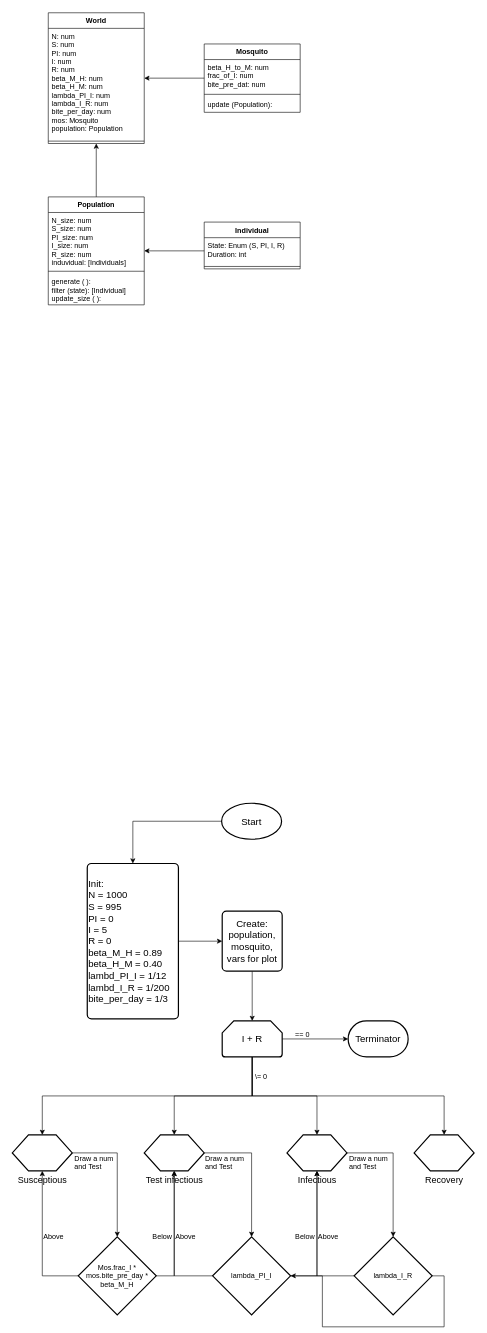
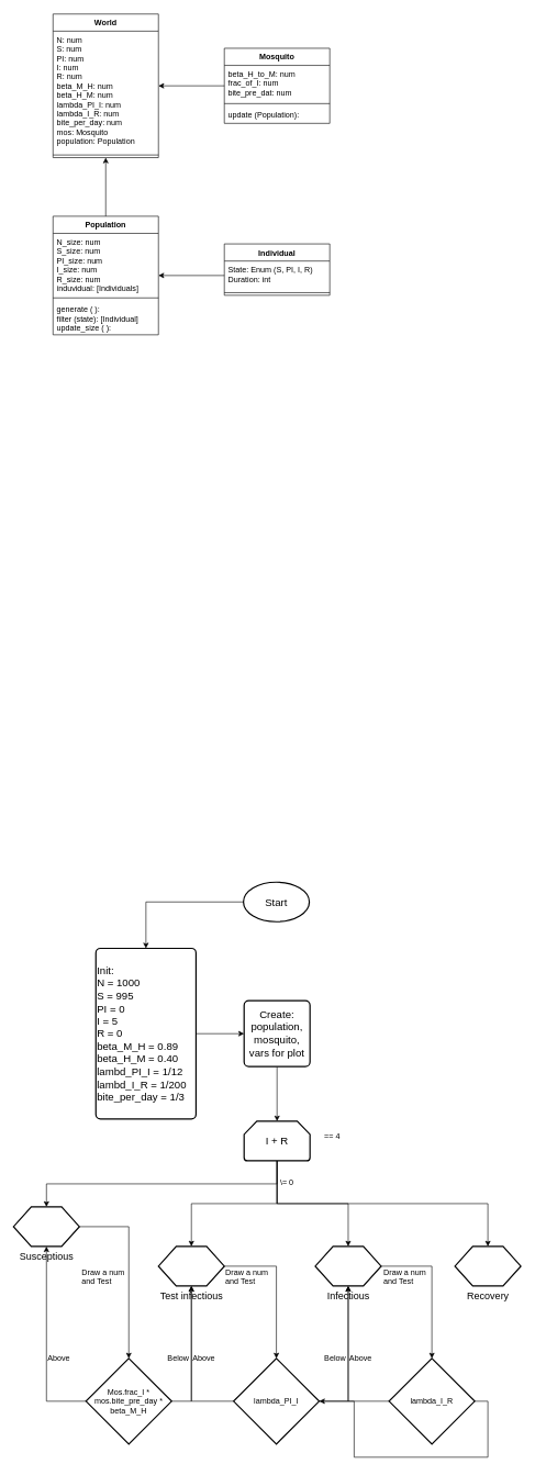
  <mxCell id="0" />
  <mxCell id="1" parent="0" />
  <mxCell id="2" value="Individual" style="swimlane;fontStyle=1;align=center;verticalAlign=top;childLayout=stackLayout;horizontal=1;startSize=26;horizontalStack=0;resizeParent=1;resizeParentMax=0;resizeLast=0;collapsible=1;marginBottom=0;" vertex="1" parent="1"><mxGeometry x="340" y="369" width="160" height="78" as="geometry" /></mxCell>
  <mxCell id="3" value="State: Enum (S, PI, I, R)&#10;Duration: int" style="text;strokeColor=none;fillColor=none;align=left;verticalAlign=top;spacingLeft=4;spacingRight=4;overflow=hidden;rotatable=0;points=[[0,0.5],[1,0.5]];portConstraint=eastwest;" vertex="1" parent="2"><mxGeometry y="26" width="160" height="44" as="geometry" /></mxCell>
  <mxCell id="4" value="" style="line;strokeWidth=1;fillColor=none;align=left;verticalAlign=middle;spacingTop=-1;spacingLeft=3;spacingRight=3;rotatable=0;labelPosition=right;points=[];portConstraint=eastwest;" vertex="1" parent="2"><mxGeometry y="70" width="160" height="8" as="geometry" /></mxCell>
  <mxCell id="5" style="edgeStyle=orthogonalEdgeStyle;rounded=0;orthogonalLoop=1;jettySize=auto;html=1;" edge="1" parent="1" source="6" target="15"><mxGeometry relative="1" as="geometry" /></mxCell>
  <mxCell id="6" value="Population" style="swimlane;fontStyle=1;align=center;verticalAlign=top;childLayout=stackLayout;horizontal=1;startSize=26;horizontalStack=0;resizeParent=1;resizeParentMax=0;resizeLast=0;collapsible=1;marginBottom=0;" vertex="1" parent="1"><mxGeometry x="80" y="327" width="160" height="180" as="geometry" /></mxCell>
  <mxCell id="7" value="N_size: num&#10;S_size: num&#10;PI_size: num&#10;I_size: num&#10;R_size: num&#10;induvidual: [Individuals]" style="text;strokeColor=none;fillColor=none;align=left;verticalAlign=top;spacingLeft=4;spacingRight=4;overflow=hidden;rotatable=0;points=[[0,0.5],[1,0.5]];portConstraint=eastwest;" vertex="1" parent="6"><mxGeometry y="26" width="160" height="94" as="geometry" /></mxCell>
  <mxCell id="8" value="" style="line;strokeWidth=1;fillColor=none;align=left;verticalAlign=middle;spacingTop=-1;spacingLeft=3;spacingRight=3;rotatable=0;labelPosition=right;points=[];portConstraint=eastwest;" vertex="1" parent="6"><mxGeometry y="120" width="160" height="8" as="geometry" /></mxCell>
  <mxCell id="9" value="generate ( ):&#10;filter (state): [Individual]&#10;update_size ( ):" style="text;strokeColor=none;fillColor=none;align=left;verticalAlign=top;spacingLeft=4;spacingRight=4;overflow=hidden;rotatable=0;points=[[0,0.5],[1,0.5]];portConstraint=eastwest;" vertex="1" parent="6"><mxGeometry y="128" width="160" height="52" as="geometry" /></mxCell>
  <mxCell id="10" style="edgeStyle=orthogonalEdgeStyle;rounded=0;orthogonalLoop=1;jettySize=auto;html=1;" edge="1" parent="1" source="11" target="15"><mxGeometry relative="1" as="geometry" /></mxCell>
  <mxCell id="11" value="Mosquito" style="swimlane;fontStyle=1;align=center;verticalAlign=top;childLayout=stackLayout;horizontal=1;startSize=26;horizontalStack=0;resizeParent=1;resizeParentMax=0;resizeLast=0;collapsible=1;marginBottom=0;" vertex="1" parent="1"><mxGeometry x="340" y="72" width="160" height="114" as="geometry" /></mxCell>
  <mxCell id="12" value="beta_H_to_M: num&#10;frac_of_I: num&#10;bite_pre_dat: num" style="text;strokeColor=none;fillColor=none;align=left;verticalAlign=top;spacingLeft=4;spacingRight=4;overflow=hidden;rotatable=0;points=[[0,0.5],[1,0.5]];portConstraint=eastwest;" vertex="1" parent="11"><mxGeometry y="26" width="160" height="54" as="geometry" /></mxCell>
  <mxCell id="13" value="" style="line;strokeWidth=1;fillColor=none;align=left;verticalAlign=middle;spacingTop=-1;spacingLeft=3;spacingRight=3;rotatable=0;labelPosition=right;points=[];portConstraint=eastwest;" vertex="1" parent="11"><mxGeometry y="80" width="160" height="8" as="geometry" /></mxCell>
  <mxCell id="14" value="update (Population):" style="text;strokeColor=none;fillColor=none;align=left;verticalAlign=top;spacingLeft=4;spacingRight=4;overflow=hidden;rotatable=0;points=[[0,0.5],[1,0.5]];portConstraint=eastwest;" vertex="1" parent="11"><mxGeometry y="88" width="160" height="26" as="geometry" /></mxCell>
  <mxCell id="15" value="World" style="swimlane;fontStyle=1;align=center;verticalAlign=top;childLayout=stackLayout;horizontal=1;startSize=26;horizontalStack=0;resizeParent=1;resizeParentMax=0;resizeLast=0;collapsible=1;marginBottom=0;" vertex="1" parent="1"><mxGeometry x="80" y="20" width="160" height="218" as="geometry" /></mxCell>
  <mxCell id="16" value="N: num&#10;S: num&#10;PI: num&#10;I: num&#10;R: num&#10;beta_M_H: num&#10;beta_H_M: num&#10;lambda_PI_I: num&#10;lambda_I_R: num&#10;bite_per_day: num&#10;mos: Mosquito&#10;population: Population&#10;" style="text;strokeColor=none;fillColor=none;align=left;verticalAlign=top;spacingLeft=4;spacingRight=4;overflow=hidden;rotatable=0;points=[[0,0.5],[1,0.5]];portConstraint=eastwest;" vertex="1" parent="15"><mxGeometry y="26" width="160" height="184" as="geometry" /></mxCell>
  <mxCell id="17" value="" style="line;strokeWidth=1;fillColor=none;align=left;verticalAlign=middle;spacingTop=-1;spacingLeft=3;spacingRight=3;rotatable=0;labelPosition=right;points=[];portConstraint=eastwest;" vertex="1" parent="15"><mxGeometry y="210" width="160" height="8" as="geometry" /></mxCell>
  <mxCell id="18" style="edgeStyle=orthogonalEdgeStyle;rounded=0;orthogonalLoop=1;jettySize=auto;html=1;" edge="1" parent="1" source="3" target="6"><mxGeometry relative="1" as="geometry" /></mxCell>
  <mxCell id="19" style="edgeStyle=orthogonalEdgeStyle;rounded=0;orthogonalLoop=1;jettySize=auto;html=1;" edge="1" parent="1" source="20" target="57"><mxGeometry relative="1" as="geometry" /></mxCell>
  <mxCell id="20" value="&lt;font style=&quot;font-size: 16px&quot;&gt;Start&lt;/font&gt;" style="strokeWidth=2;html=1;shape=mxgraph.flowchart.start_1;whiteSpace=wrap;" vertex="1" parent="1"><mxGeometry x="369" y="1338" width="100" height="60" as="geometry" /></mxCell>
  <mxCell id="21" style="edgeStyle=orthogonalEdgeStyle;rounded=0;orthogonalLoop=1;jettySize=auto;html=1;" edge="1" parent="1" source="22" target="52"><mxGeometry relative="1" as="geometry" /></mxCell>
  <mxCell id="22" value="&lt;font style=&quot;font-size: 16px&quot;&gt;Create:&lt;br&gt;population,&lt;br&gt;mosquito,&lt;br&gt;vars for plot&lt;/font&gt;" style="rounded=1;whiteSpace=wrap;html=1;absoluteArcSize=1;arcSize=14;strokeWidth=2;" vertex="1" parent="1"><mxGeometry x="370" y="1518" width="100" height="100" as="geometry" /></mxCell>
  <mxCell id="23" style="edgeStyle=orthogonalEdgeStyle;rounded=0;orthogonalLoop=1;jettySize=auto;html=1;exitX=1;exitY=0.5;exitDx=0;exitDy=0;exitPerimeter=0;" edge="1" parent="1" source="25" target="39"><mxGeometry relative="1" as="geometry" /></mxCell>
  <mxCell id="24" style="edgeStyle=orthogonalEdgeStyle;rounded=0;orthogonalLoop=1;jettySize=auto;html=1;exitX=0;exitY=0.5;exitDx=0;exitDy=0;exitPerimeter=0;" edge="1" parent="1" source="25" target="37"><mxGeometry relative="1" as="geometry" /></mxCell>
  <mxCell id="25" value="Mos.frac_I * mos.bite_pre_day * beta_M_H" style="strokeWidth=2;html=1;shape=mxgraph.flowchart.decision;whiteSpace=wrap;" vertex="1" parent="1"><mxGeometry x="130" y="2061" width="130" height="130" as="geometry" /></mxCell>
  <mxCell id="26" style="edgeStyle=orthogonalEdgeStyle;rounded=0;orthogonalLoop=1;jettySize=auto;html=1;exitX=1;exitY=0.5;exitDx=0;exitDy=0;exitPerimeter=0;" edge="1" parent="1" source="28" target="41"><mxGeometry relative="1" as="geometry" /></mxCell>
  <mxCell id="27" style="edgeStyle=orthogonalEdgeStyle;rounded=0;orthogonalLoop=1;jettySize=auto;html=1;" edge="1" parent="1" source="28" target="39"><mxGeometry relative="1" as="geometry" /></mxCell>
  <mxCell id="28" value="lambda_PI_I" style="strokeWidth=2;html=1;shape=mxgraph.flowchart.decision;whiteSpace=wrap;" vertex="1" parent="1"><mxGeometry x="354" y="2061" width="130" height="130" as="geometry" /></mxCell>
  <mxCell id="29" style="edgeStyle=orthogonalEdgeStyle;rounded=0;orthogonalLoop=1;jettySize=auto;html=1;exitX=1;exitY=0.5;exitDx=0;exitDy=0;exitPerimeter=0;" edge="1" parent="1" source="31" target="28"><mxGeometry relative="1" as="geometry" /></mxCell>
  <mxCell id="30" style="edgeStyle=orthogonalEdgeStyle;rounded=0;orthogonalLoop=1;jettySize=auto;html=1;exitX=0;exitY=0.5;exitDx=0;exitDy=0;exitPerimeter=0;" edge="1" parent="1" source="31" target="41"><mxGeometry relative="1" as="geometry" /></mxCell>
  <mxCell id="31" value="lambda_I_R" style="strokeWidth=2;html=1;shape=mxgraph.flowchart.decision;whiteSpace=wrap;" vertex="1" parent="1"><mxGeometry x="590" y="2061" width="130" height="130" as="geometry" /></mxCell>
  <mxCell id="32" style="edgeStyle=orthogonalEdgeStyle;rounded=0;orthogonalLoop=1;jettySize=auto;html=1;exitX=0.5;exitY=1;exitDx=0;exitDy=0;exitPerimeter=0;" edge="1" parent="1" source="52" target="39"><mxGeometry relative="1" as="geometry"><mxPoint x="370" y="1781.176" as="sourcePoint" /></mxGeometry></mxCell>
  <mxCell id="33" style="edgeStyle=orthogonalEdgeStyle;rounded=0;orthogonalLoop=1;jettySize=auto;html=1;exitX=0.5;exitY=1;exitDx=0;exitDy=0;exitPerimeter=0;" edge="1" parent="1" source="52" target="41"><mxGeometry relative="1" as="geometry"><mxPoint x="470" y="1781.176" as="sourcePoint" /></mxGeometry></mxCell>
  <mxCell id="34" style="edgeStyle=orthogonalEdgeStyle;rounded=0;orthogonalLoop=1;jettySize=auto;html=1;exitX=0.5;exitY=1;exitDx=0;exitDy=0;exitPerimeter=0;" edge="1" parent="1" source="52" target="37"><mxGeometry relative="1" as="geometry"><mxPoint x="370" y="1781.176" as="sourcePoint" /></mxGeometry></mxCell>
  <mxCell id="35" style="edgeStyle=orthogonalEdgeStyle;rounded=0;orthogonalLoop=1;jettySize=auto;html=1;exitX=0.5;exitY=1;exitDx=0;exitDy=0;exitPerimeter=0;" edge="1" parent="1" source="52" target="42"><mxGeometry relative="1" as="geometry"><mxPoint x="470" y="1781.176" as="sourcePoint" /></mxGeometry></mxCell>
  <mxCell id="36" style="edgeStyle=orthogonalEdgeStyle;rounded=0;orthogonalLoop=1;jettySize=auto;html=1;entryX=0.5;entryY=0;entryDx=0;entryDy=0;entryPerimeter=0;exitX=1;exitY=0.5;exitDx=0;exitDy=0;" edge="1" parent="1" source="37" target="25"><mxGeometry relative="1" as="geometry" /></mxCell>
- <mxCell id="37" value="&lt;font style=&quot;font-size: 15px&quot;&gt;Susceptious&lt;/font&gt;" style="verticalLabelPosition=bottom;verticalAlign=top;html=1;strokeWidth=2;shape=hexagon;perimeter=hexagonPerimeter2;arcSize=6;size=0.27;" vertex="1" parent="1"><mxGeometry x="20" y="1891" width="100" height="60" as="geometry" /></mxCell>
+ <mxCell id="37" value="&lt;font style=&quot;font-size: 15px&quot;&gt;Susceptious&lt;/font&gt;" style="verticalLabelPosition=bottom;verticalAlign=top;html=1;strokeWidth=2;shape=hexagon;perimeter=hexagonPerimeter2;arcSize=6;size=0.27;" vertex="1" parent="1"><mxGeometry x="20" y="1831" width="100" height="60" as="geometry" /></mxCell>
  <mxCell id="38" style="edgeStyle=orthogonalEdgeStyle;rounded=0;orthogonalLoop=1;jettySize=auto;html=1;entryX=0.5;entryY=0;entryDx=0;entryDy=0;entryPerimeter=0;" edge="1" parent="1" source="39" target="28"><mxGeometry relative="1" as="geometry" /></mxCell>
  <mxCell id="39" value="&lt;font style=&quot;font-size: 15px&quot;&gt;Test infectious&lt;/font&gt;" style="verticalLabelPosition=bottom;verticalAlign=top;html=1;strokeWidth=2;shape=hexagon;perimeter=hexagonPerimeter2;arcSize=6;size=0.27;" vertex="1" parent="1"><mxGeometry x="240" y="1891" width="100" height="60" as="geometry" /></mxCell>
  <mxCell id="40" style="edgeStyle=orthogonalEdgeStyle;rounded=0;orthogonalLoop=1;jettySize=auto;html=1;entryX=0.5;entryY=0;entryDx=0;entryDy=0;entryPerimeter=0;exitX=1;exitY=0.5;exitDx=0;exitDy=0;" edge="1" parent="1" source="41" target="31"><mxGeometry relative="1" as="geometry" /></mxCell>
  <mxCell id="41" value="&lt;font style=&quot;font-size: 15px&quot;&gt;Infectious&lt;/font&gt;" style="verticalLabelPosition=bottom;verticalAlign=top;html=1;strokeWidth=2;shape=hexagon;perimeter=hexagonPerimeter2;arcSize=6;size=0.27;" vertex="1" parent="1"><mxGeometry x="478" y="1891" width="100" height="60" as="geometry" /></mxCell>
  <mxCell id="42" value="&lt;font style=&quot;font-size: 15px&quot;&gt;Recovery&lt;/font&gt;" style="verticalLabelPosition=bottom;verticalAlign=top;html=1;strokeWidth=2;shape=hexagon;perimeter=hexagonPerimeter2;arcSize=6;size=0.27;" vertex="1" parent="1"><mxGeometry x="690" y="1891" width="100" height="60" as="geometry" /></mxCell>
  <mxCell id="43" value="Below" style="text;html=1;resizable=0;points=[];autosize=1;align=left;verticalAlign=top;spacingTop=-4;" vertex="1" parent="1"><mxGeometry x="490" y="2051" width="50" height="20" as="geometry" /></mxCell>
  <mxCell id="44" value="Above" style="text;html=1;resizable=0;points=[];autosize=1;align=left;verticalAlign=top;spacingTop=-4;" vertex="1" parent="1"><mxGeometry x="528" y="2051" width="50" height="20" as="geometry" /></mxCell>
  <mxCell id="45" value="Below" style="text;html=1;resizable=0;points=[];autosize=1;align=left;verticalAlign=top;spacingTop=-4;" vertex="1" parent="1"><mxGeometry x="252" y="2051" width="50" height="20" as="geometry" /></mxCell>
  <mxCell id="46" value="Above" style="text;html=1;resizable=0;points=[];autosize=1;align=left;verticalAlign=top;spacingTop=-4;" vertex="1" parent="1"><mxGeometry x="290" y="2051" width="50" height="20" as="geometry" /></mxCell>
  <mxCell id="47" value="Above" style="text;html=1;resizable=0;points=[];autosize=1;align=left;verticalAlign=top;spacingTop=-4;" vertex="1" parent="1"><mxGeometry x="70" y="2051" width="50" height="20" as="geometry" /></mxCell>
  <mxCell id="48" value="Draw a num&lt;br&gt;and Test" style="text;html=1;resizable=0;points=[];autosize=1;align=left;verticalAlign=top;spacingTop=-4;" vertex="1" parent="1"><mxGeometry x="122" y="1921" width="80" height="30" as="geometry" /></mxCell>
  <mxCell id="49" value="Draw a num&lt;br&gt;and Test" style="text;html=1;resizable=0;points=[];autosize=1;align=left;verticalAlign=top;spacingTop=-4;" vertex="1" parent="1"><mxGeometry x="340" y="1921" width="80" height="30" as="geometry" /></mxCell>
  <mxCell id="50" value="Draw a num&lt;br&gt;and Test" style="text;html=1;resizable=0;points=[];autosize=1;align=left;verticalAlign=top;spacingTop=-4;" vertex="1" parent="1"><mxGeometry x="580" y="1921" width="80" height="30" as="geometry" /></mxCell>
- <mxCell id="51" style="edgeStyle=orthogonalEdgeStyle;rounded=0;orthogonalLoop=1;jettySize=auto;html=1;" edge="1" parent="1" source="52" target="54"><mxGeometry relative="1" as="geometry" /></mxCell>
  <mxCell id="52" value="&lt;font style=&quot;font-size: 16px&quot;&gt;I + R&lt;/font&gt;" style="strokeWidth=2;html=1;shape=mxgraph.flowchart.loop_limit;whiteSpace=wrap;" vertex="1" parent="1"><mxGeometry x="370" y="1701" width="100" height="60" as="geometry" /></mxCell>
  <mxCell id="53" value="\= 0" style="text;html=1;resizable=0;points=[];autosize=1;align=left;verticalAlign=top;spacingTop=-4;" vertex="1" parent="1"><mxGeometry x="422.5" y="1784" width="40" height="20" as="geometry" /></mxCell>
- <mxCell id="54" value="&lt;font style=&quot;font-size: 16px&quot;&gt;Terminator&lt;/font&gt;" style="strokeWidth=2;html=1;shape=mxgraph.flowchart.terminator;whiteSpace=wrap;" vertex="1" parent="1"><mxGeometry x="580" y="1701" width="100" height="60" as="geometry" /></mxCell>
- <mxCell id="55" value="== 0" style="text;html=1;resizable=0;points=[];autosize=1;align=left;verticalAlign=top;spacingTop=-4;" vertex="1" parent="1"><mxGeometry x="490" y="1715" width="40" height="20" as="geometry" /></mxCell>
+ <mxCell id="55" value="== 4" style="text;html=1;resizable=0;points=[];autosize=1;align=left;verticalAlign=top;spacingTop=-4;" vertex="1" parent="1"><mxGeometry x="490" y="1715" width="40" height="20" as="geometry" /></mxCell>
  <mxCell id="56" style="edgeStyle=orthogonalEdgeStyle;rounded=0;orthogonalLoop=1;jettySize=auto;html=1;" edge="1" parent="1" source="57" target="22"><mxGeometry relative="1" as="geometry" /></mxCell>
  <mxCell id="57" value="&lt;span style=&quot;font-size: 16px ; white-space: normal&quot;&gt;Init:&lt;/span&gt;&lt;br style=&quot;font-size: 16px ; white-space: normal&quot;&gt;&lt;span style=&quot;font-size: 16px ; white-space: normal&quot;&gt;N = 1000&lt;/span&gt;&lt;br style=&quot;font-size: 16px ; white-space: normal&quot;&gt;&lt;span style=&quot;font-size: 16px ; white-space: normal&quot;&gt;S = 995&lt;/span&gt;&lt;br style=&quot;font-size: 16px ; white-space: normal&quot;&gt;&lt;span style=&quot;font-size: 16px ; white-space: normal&quot;&gt;PI = 0&lt;/span&gt;&lt;br style=&quot;font-size: 16px ; white-space: normal&quot;&gt;&lt;span style=&quot;font-size: 16px ; white-space: normal&quot;&gt;I = 5&lt;/span&gt;&lt;br style=&quot;font-size: 16px ; white-space: normal&quot;&gt;&lt;span style=&quot;font-size: 16px ; white-space: normal&quot;&gt;R = 0&lt;/span&gt;&lt;br style=&quot;font-size: 16px ; white-space: normal&quot;&gt;&lt;span style=&quot;font-size: 16px ; white-space: normal&quot;&gt;beta_M_H = 0.89&lt;/span&gt;&lt;br style=&quot;font-size: 16px ; white-space: normal&quot;&gt;&lt;span style=&quot;font-size: 16px ; white-space: normal&quot;&gt;beta_H_M = 0.40&lt;/span&gt;&lt;br style=&quot;font-size: 16px ; white-space: normal&quot;&gt;&lt;span style=&quot;font-size: 16px ; white-space: normal&quot;&gt;lambd_PI_I = 1/12&lt;/span&gt;&lt;br style=&quot;font-size: 16px ; white-space: normal&quot;&gt;&lt;span style=&quot;font-size: 16px ; white-space: normal&quot;&gt;lambd_I_R = 1/200&lt;/span&gt;&lt;br style=&quot;font-size: 16px ; white-space: normal&quot;&gt;&lt;span style=&quot;font-size: 16px ; white-space: normal&quot;&gt;bite_per_day = 1/3&lt;/span&gt;" style="rounded=1;whiteSpace=wrap;html=1;absoluteArcSize=1;arcSize=14;strokeWidth=2;align=left;" vertex="1" parent="1"><mxGeometry x="145" y="1438.5" width="152" height="259" as="geometry" /></mxCell>
